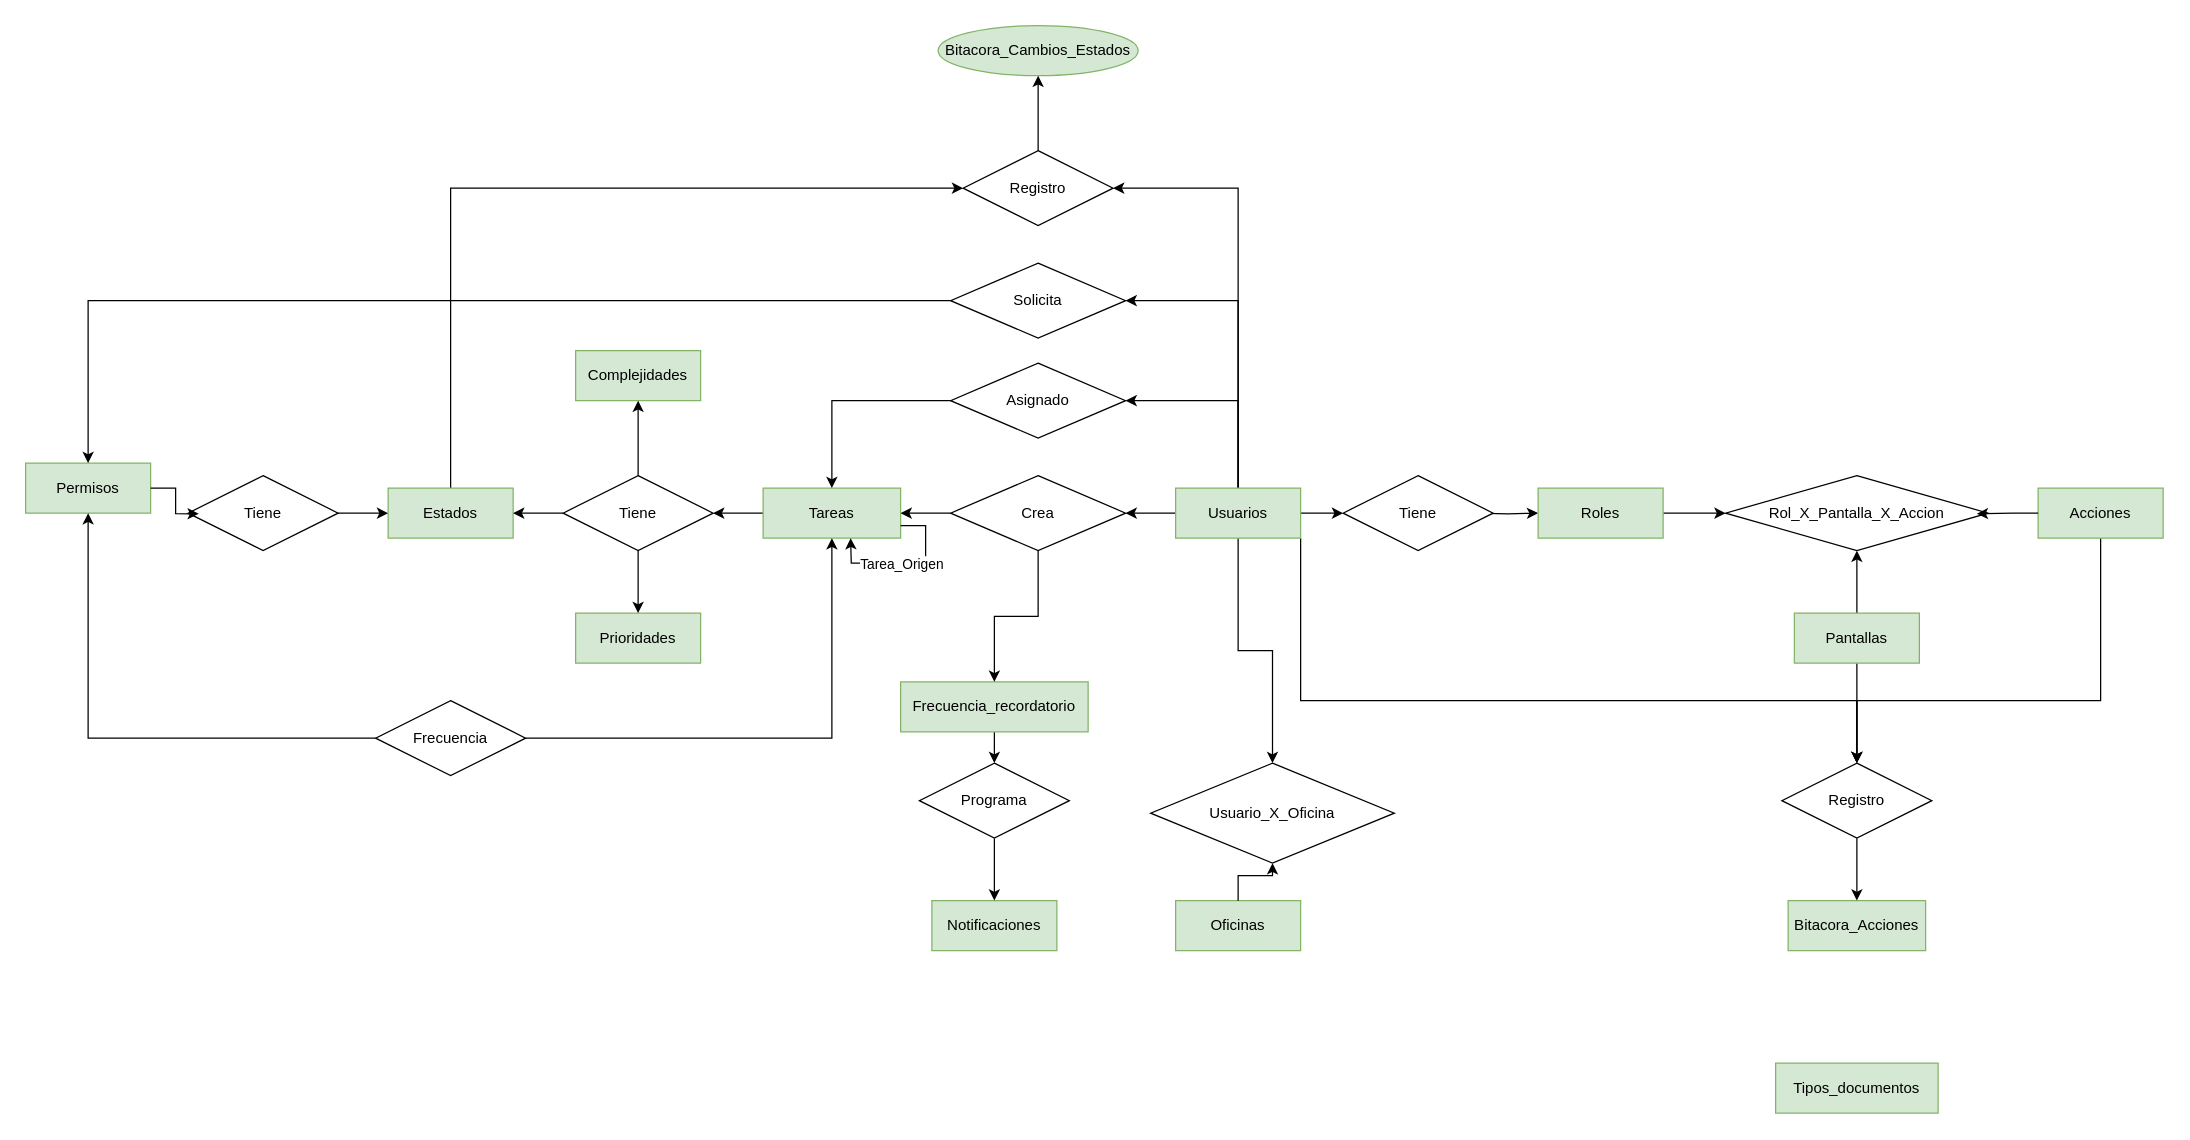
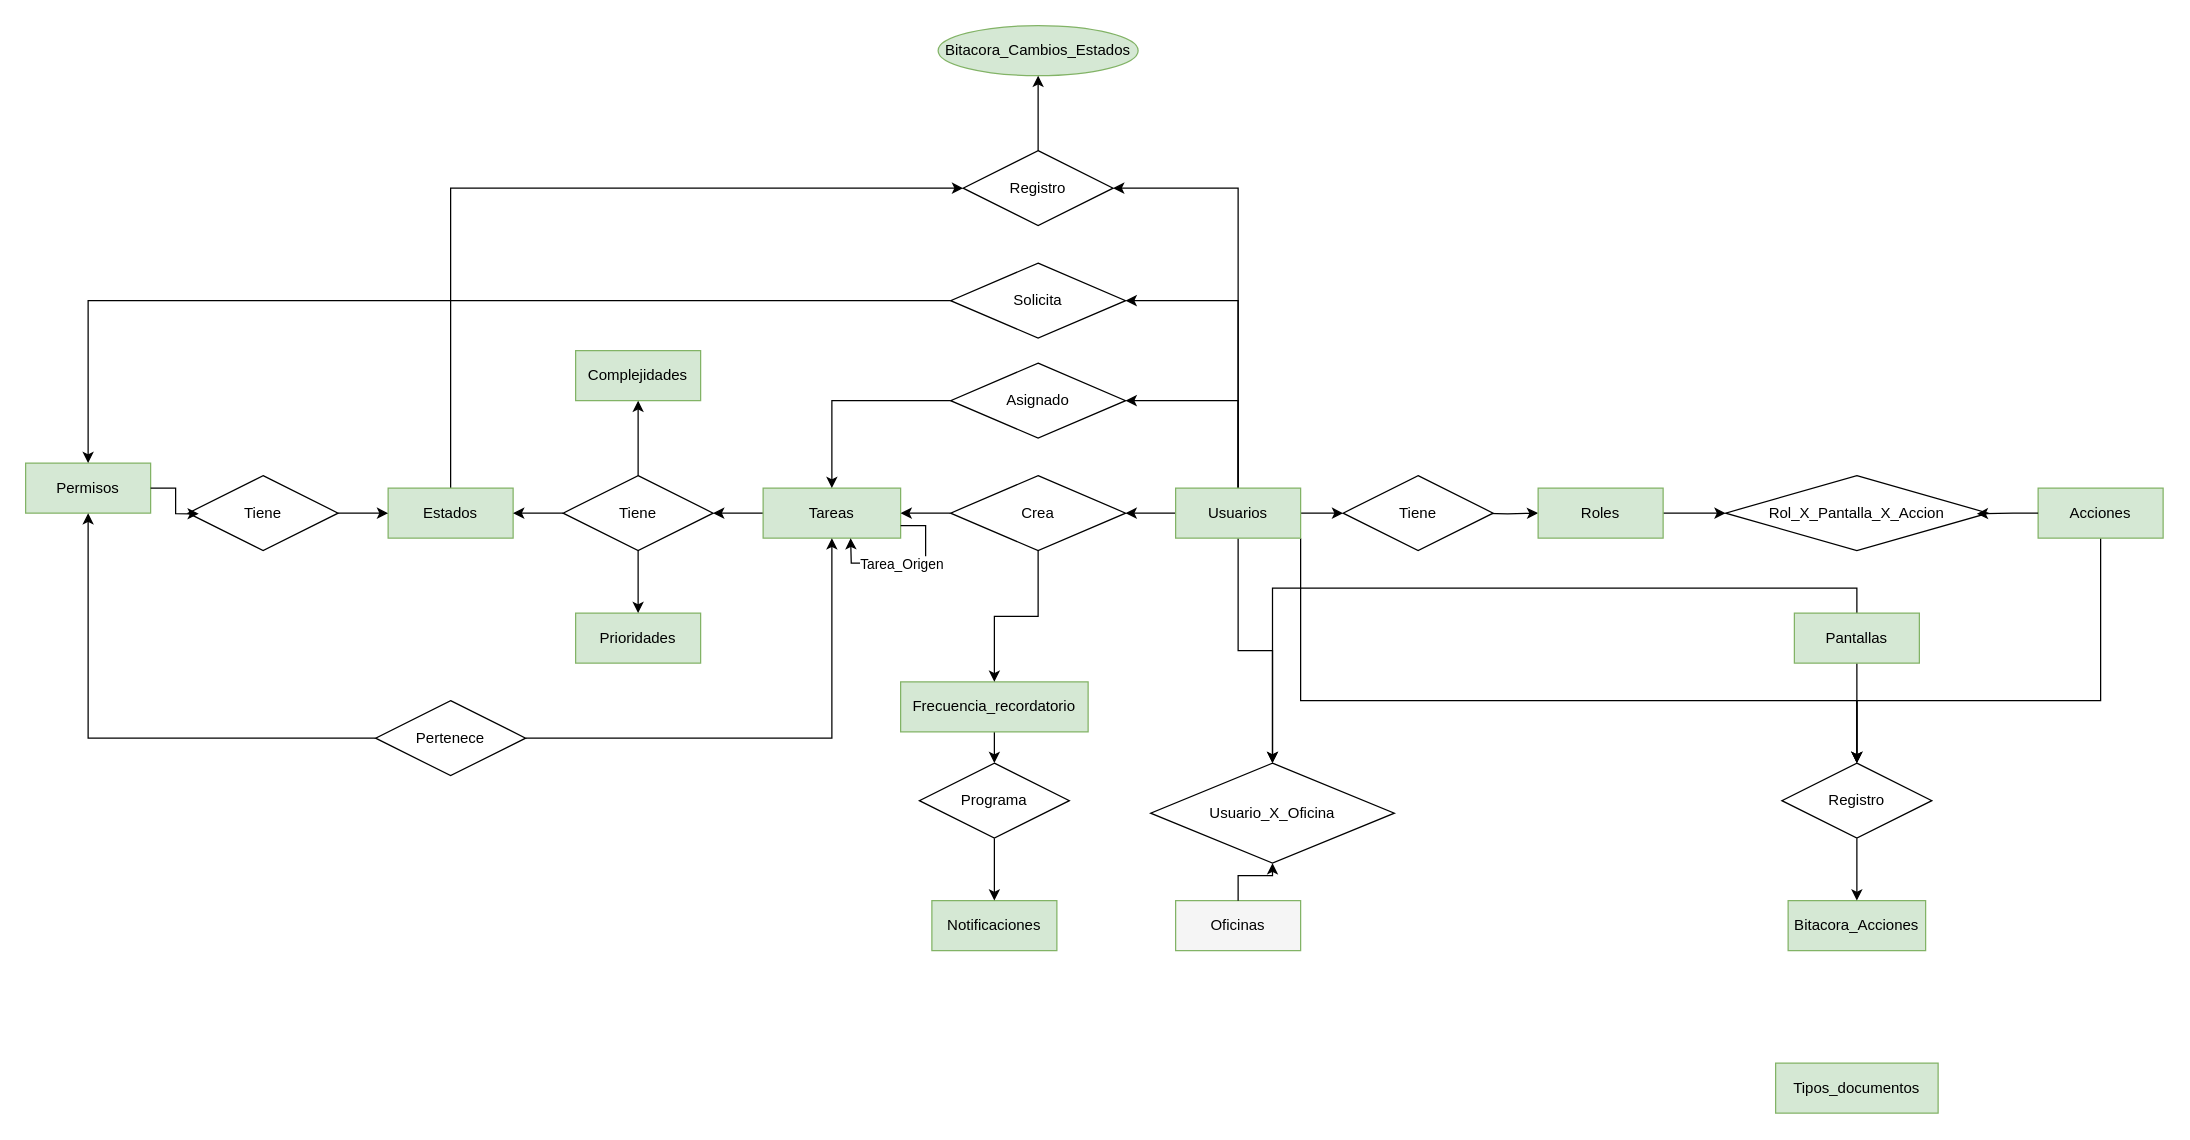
  <mxCell id="0" />
  <mxCell id="1" parent="0" />
  <mxCell id="2" style="edgeStyle=orthogonalEdgeStyle;rounded=0;orthogonalLoop=1;jettySize=auto;html=1;exitX=1;exitY=0.5;exitDx=0;exitDy=0;entryX=0;entryY=0.5;entryDx=0;entryDy=0;" edge="1" parent="1" target="13"><mxGeometry relative="1" as="geometry"><mxPoint x="1180" y="410" as="sourcePoint" /></mxGeometry></mxCell>
  <mxCell id="3" value="Tiene" style="shape=rhombus;perimeter=rhombusPerimeter;whiteSpace=wrap;html=1;align=center;" vertex="1" parent="1"><mxGeometry x="1074" y="380" width="120" height="60" as="geometry" /></mxCell>
  <mxCell id="4" style="edgeStyle=orthogonalEdgeStyle;rounded=0;orthogonalLoop=1;jettySize=auto;html=1;exitX=1;exitY=0.5;exitDx=0;exitDy=0;entryX=0;entryY=0.5;entryDx=0;entryDy=0;" edge="1" parent="1" source="11" target="3"><mxGeometry relative="1" as="geometry" /></mxCell>
  <mxCell id="5" style="edgeStyle=orthogonalEdgeStyle;rounded=0;orthogonalLoop=1;jettySize=auto;html=1;exitX=0.5;exitY=1;exitDx=0;exitDy=0;entryX=0.5;entryY=0;entryDx=0;entryDy=0;" edge="1" parent="1" source="11" target="61"><mxGeometry relative="1" as="geometry"><mxPoint x="990" y="500" as="targetPoint" /></mxGeometry></mxCell>
  <mxCell id="6" style="edgeStyle=orthogonalEdgeStyle;rounded=0;orthogonalLoop=1;jettySize=auto;html=1;exitX=0;exitY=0.5;exitDx=0;exitDy=0;entryX=1;entryY=0.5;entryDx=0;entryDy=0;" edge="1" parent="1" source="11" target="30"><mxGeometry relative="1" as="geometry" /></mxCell>
  <mxCell id="7" style="edgeStyle=orthogonalEdgeStyle;rounded=0;orthogonalLoop=1;jettySize=auto;html=1;exitX=0.5;exitY=0;exitDx=0;exitDy=0;entryX=1;entryY=0.5;entryDx=0;entryDy=0;" edge="1" parent="1" source="11" target="32"><mxGeometry relative="1" as="geometry" /></mxCell>
  <mxCell id="8" style="edgeStyle=orthogonalEdgeStyle;rounded=0;orthogonalLoop=1;jettySize=auto;html=1;exitX=0.5;exitY=0;exitDx=0;exitDy=0;entryX=1;entryY=0.5;entryDx=0;entryDy=0;" edge="1" parent="1" source="11" target="57"><mxGeometry relative="1" as="geometry" /></mxCell>
  <mxCell id="9" style="edgeStyle=orthogonalEdgeStyle;rounded=0;orthogonalLoop=1;jettySize=auto;html=1;exitX=0.5;exitY=0;exitDx=0;exitDy=0;entryX=1;entryY=0.5;entryDx=0;entryDy=0;" edge="1" parent="1" source="11" target="59"><mxGeometry relative="1" as="geometry" /></mxCell>
  <mxCell id="10" style="edgeStyle=orthogonalEdgeStyle;rounded=0;orthogonalLoop=1;jettySize=auto;html=1;exitX=1;exitY=1;exitDx=0;exitDy=0;entryX=0.5;entryY=0;entryDx=0;entryDy=0;" edge="1" parent="1" source="11" target="53"><mxGeometry relative="1" as="geometry"><Array as="points"><mxPoint x="1040" y="560" /><mxPoint x="1485" y="560" /></Array></mxGeometry></mxCell>
  <mxCell id="11" value="Usuarios" style="whiteSpace=wrap;html=1;align=center;fillColor=#d5e8d4;strokeColor=#82b366;" vertex="1" parent="1"><mxGeometry x="940" y="390" width="100" height="40" as="geometry" /></mxCell>
  <mxCell id="12" style="edgeStyle=orthogonalEdgeStyle;rounded=0;orthogonalLoop=1;jettySize=auto;html=1;exitX=1;exitY=0.5;exitDx=0;exitDy=0;entryX=0;entryY=0.5;entryDx=0;entryDy=0;" edge="1" parent="1" source="13" target="42"><mxGeometry relative="1" as="geometry" /></mxCell>
  <mxCell id="13" value="Roles" style="whiteSpace=wrap;html=1;align=center;fillColor=#d5e8d4;strokeColor=#82b366;" vertex="1" parent="1"><mxGeometry x="1230" y="390" width="100" height="40" as="geometry" /></mxCell>
  <mxCell id="14" style="edgeStyle=orthogonalEdgeStyle;rounded=0;orthogonalLoop=1;jettySize=auto;html=1;exitX=0;exitY=0.5;exitDx=0;exitDy=0;entryX=1;entryY=0.5;entryDx=0;entryDy=0;" edge="1" parent="1" source="15" target="36"><mxGeometry relative="1" as="geometry" /></mxCell>
  <mxCell id="15" value="Tareas" style="whiteSpace=wrap;html=1;align=center;fillColor=#d5e8d4;strokeColor=#82b366;" vertex="1" parent="1"><mxGeometry x="610" y="390" width="110" height="40" as="geometry" /></mxCell>
- <mxCell id="16" value="Oficinas" style="whiteSpace=wrap;html=1;align=center;fillColor=#d5e8d4;strokeColor=#82b366;" vertex="1" parent="1"><mxGeometry x="940" y="720" width="100" height="40" as="geometry" /></mxCell>
+ <mxCell id="16" value="Oficinas" style="whiteSpace=wrap;html=1;align=center;fillColor=#f5f5f5;strokeColor=#82b366;" vertex="1" parent="1"><mxGeometry x="940" y="720" width="100" height="40" as="geometry" /></mxCell>
  <mxCell id="17" style="edgeStyle=orthogonalEdgeStyle;rounded=0;orthogonalLoop=1;jettySize=auto;html=1;exitX=0.5;exitY=0;exitDx=0;exitDy=0;entryX=0;entryY=0.5;entryDx=0;entryDy=0;" edge="1" parent="1" source="18" target="59"><mxGeometry relative="1" as="geometry" /></mxCell>
  <mxCell id="18" value="Estados" style="whiteSpace=wrap;html=1;align=center;fillColor=#d5e8d4;strokeColor=#82b366;" vertex="1" parent="1"><mxGeometry x="310" y="390" width="100" height="40" as="geometry" /></mxCell>
  <mxCell id="19" value="Bitacora_Acciones" style="whiteSpace=wrap;html=1;align=center;fillColor=#d5e8d4;strokeColor=#82b366;" vertex="1" parent="1"><mxGeometry x="1430" y="720" width="110" height="40" as="geometry" /></mxCell>
  <mxCell id="20" value="Notificaciones" style="whiteSpace=wrap;html=1;align=center;fillColor=#d5e8d4;strokeColor=#82b366;" vertex="1" parent="1"><mxGeometry x="745" y="720" width="100" height="40" as="geometry" /></mxCell>
  <mxCell id="21" value="Permisos" style="whiteSpace=wrap;html=1;align=center;fillColor=#d5e8d4;strokeColor=#82b366;" vertex="1" parent="1"><mxGeometry x="20" y="370" width="100" height="40" as="geometry" /></mxCell>
  <mxCell id="22" style="edgeStyle=orthogonalEdgeStyle;rounded=0;orthogonalLoop=1;jettySize=auto;html=1;exitX=0.5;exitY=1;exitDx=0;exitDy=0;entryX=0.5;entryY=0;entryDx=0;entryDy=0;" edge="1" parent="1" source="23" target="55"><mxGeometry relative="1" as="geometry" /></mxCell>
  <mxCell id="23" value="Frecuencia_recordatorio" style="whiteSpace=wrap;html=1;align=center;fillColor=#d5e8d4;strokeColor=#82b366;" vertex="1" parent="1"><mxGeometry x="720" y="545" width="150" height="40" as="geometry" /></mxCell>
  <mxCell id="24" value="Bitacora_Cambios_Estados" style="ellipse;whiteSpace=wrap;html=1;align=center;fillColor=#d5e8d4;strokeColor=#82b366;" vertex="1" parent="1"><mxGeometry x="750" y="20" width="160" height="40" as="geometry" /></mxCell>
  <mxCell id="25" value="Complejidades" style="whiteSpace=wrap;html=1;align=center;fillColor=#d5e8d4;strokeColor=#82b366;" vertex="1" parent="1"><mxGeometry x="460" y="280" width="100" height="40" as="geometry" /></mxCell>
  <mxCell id="26" value="Prioridades" style="whiteSpace=wrap;html=1;align=center;fillColor=#d5e8d4;strokeColor=#82b366;" vertex="1" parent="1"><mxGeometry x="460" y="490" width="100" height="40" as="geometry" /></mxCell>
  <mxCell id="27" value="Tipos_documentos" style="whiteSpace=wrap;html=1;align=center;fillColor=#d5e8d4;strokeColor=#82b366;" vertex="1" parent="1"><mxGeometry x="1420" y="850" width="130" height="40" as="geometry" /></mxCell>
  <mxCell id="28" style="edgeStyle=orthogonalEdgeStyle;rounded=0;orthogonalLoop=1;jettySize=auto;html=1;exitX=0;exitY=0.5;exitDx=0;exitDy=0;" edge="1" parent="1" source="30" target="15"><mxGeometry relative="1" as="geometry" /></mxCell>
  <mxCell id="29" style="edgeStyle=orthogonalEdgeStyle;rounded=0;orthogonalLoop=1;jettySize=auto;html=1;exitX=0.5;exitY=1;exitDx=0;exitDy=0;entryX=0.5;entryY=0;entryDx=0;entryDy=0;" edge="1" parent="1" source="30" target="23"><mxGeometry relative="1" as="geometry" /></mxCell>
  <mxCell id="30" value="Crea" style="shape=rhombus;perimeter=rhombusPerimeter;whiteSpace=wrap;html=1;align=center;" vertex="1" parent="1"><mxGeometry x="760" y="380" width="140" height="60" as="geometry" /></mxCell>
  <mxCell id="31" style="edgeStyle=orthogonalEdgeStyle;rounded=0;orthogonalLoop=1;jettySize=auto;html=1;exitX=0;exitY=0.5;exitDx=0;exitDy=0;" edge="1" parent="1" source="32" target="15"><mxGeometry relative="1" as="geometry" /></mxCell>
  <mxCell id="32" value="Asignado" style="shape=rhombus;perimeter=rhombusPerimeter;whiteSpace=wrap;html=1;align=center;" vertex="1" parent="1"><mxGeometry x="760" y="290" width="140" height="60" as="geometry" /></mxCell>
  <mxCell id="33" style="edgeStyle=orthogonalEdgeStyle;rounded=0;orthogonalLoop=1;jettySize=auto;html=1;exitX=0;exitY=0.5;exitDx=0;exitDy=0;" edge="1" parent="1" source="36" target="18"><mxGeometry relative="1" as="geometry" /></mxCell>
  <mxCell id="34" style="edgeStyle=orthogonalEdgeStyle;rounded=0;orthogonalLoop=1;jettySize=auto;html=1;exitX=0.5;exitY=1;exitDx=0;exitDy=0;entryX=0.5;entryY=0;entryDx=0;entryDy=0;" edge="1" parent="1" source="36" target="26"><mxGeometry relative="1" as="geometry" /></mxCell>
  <mxCell id="35" style="edgeStyle=orthogonalEdgeStyle;rounded=0;orthogonalLoop=1;jettySize=auto;html=1;exitX=0.5;exitY=0;exitDx=0;exitDy=0;entryX=0.5;entryY=1;entryDx=0;entryDy=0;" edge="1" parent="1" source="36" target="25"><mxGeometry relative="1" as="geometry" /></mxCell>
  <mxCell id="36" value="Tiene" style="shape=rhombus;perimeter=rhombusPerimeter;whiteSpace=wrap;html=1;align=center;" vertex="1" parent="1"><mxGeometry x="450" y="380" width="120" height="60" as="geometry" /></mxCell>
- <mxCell id="37" style="edgeStyle=orthogonalEdgeStyle;rounded=0;orthogonalLoop=1;jettySize=auto;html=1;exitX=0.5;exitY=0;exitDx=0;exitDy=0;entryX=0.5;entryY=1;entryDx=0;entryDy=0;" edge="1" parent="1" source="39" target="42"><mxGeometry relative="1" as="geometry" /></mxCell>
+ <mxCell id="37" style="edgeStyle=orthogonalEdgeStyle;rounded=0;orthogonalLoop=1;jettySize=auto;html=1;exitX=0.5;exitY=0;exitDx=0;exitDy=0;" edge="1" parent="1" source="39" target="61"><mxGeometry relative="1" as="geometry" /></mxCell>
  <mxCell id="38" style="edgeStyle=orthogonalEdgeStyle;rounded=0;orthogonalLoop=1;jettySize=auto;html=1;exitX=0.5;exitY=1;exitDx=0;exitDy=0;" edge="1" parent="1" source="39" target="53"><mxGeometry relative="1" as="geometry" /></mxCell>
  <mxCell id="39" value="Pantallas" style="whiteSpace=wrap;html=1;align=center;fillColor=#d5e8d4;strokeColor=#82b366;" vertex="1" parent="1"><mxGeometry x="1435" y="490" width="100" height="40" as="geometry" /></mxCell>
  <mxCell id="40" style="edgeStyle=orthogonalEdgeStyle;rounded=0;orthogonalLoop=1;jettySize=auto;html=1;exitX=0.5;exitY=1;exitDx=0;exitDy=0;" edge="1" parent="1" source="41" target="53"><mxGeometry relative="1" as="geometry"><Array as="points"><mxPoint x="1680" y="560" /><mxPoint x="1485" y="560" /></Array></mxGeometry></mxCell>
  <mxCell id="41" value="Acciones" style="whiteSpace=wrap;html=1;align=center;fillColor=#d5e8d4;strokeColor=#82b366;" vertex="1" parent="1"><mxGeometry x="1630" y="390" width="100" height="40" as="geometry" /></mxCell>
  <mxCell id="42" value="Rol_X_Pantalla_X_Accion" style="shape=rhombus;perimeter=rhombusPerimeter;whiteSpace=wrap;html=1;align=center;" vertex="1" parent="1"><mxGeometry x="1380" y="380" width="210" height="60" as="geometry" /></mxCell>
  <mxCell id="43" style="edgeStyle=orthogonalEdgeStyle;rounded=0;orthogonalLoop=1;jettySize=auto;html=1;exitX=0;exitY=0.5;exitDx=0;exitDy=0;entryX=0.957;entryY=0.509;entryDx=0;entryDy=0;entryPerimeter=0;" edge="1" parent="1" source="41" target="42"><mxGeometry relative="1" as="geometry" /></mxCell>
  <mxCell id="44" style="edgeStyle=orthogonalEdgeStyle;rounded=0;orthogonalLoop=1;jettySize=auto;html=1;exitX=1;exitY=0.5;exitDx=0;exitDy=0;entryX=0;entryY=0.5;entryDx=0;entryDy=0;" edge="1" parent="1" source="45" target="18"><mxGeometry relative="1" as="geometry" /></mxCell>
  <mxCell id="45" value="Tiene" style="shape=rhombus;perimeter=rhombusPerimeter;whiteSpace=wrap;html=1;align=center;" vertex="1" parent="1"><mxGeometry x="150" y="380" width="120" height="60" as="geometry" /></mxCell>
  <mxCell id="46" style="edgeStyle=orthogonalEdgeStyle;rounded=0;orthogonalLoop=1;jettySize=auto;html=1;exitX=1;exitY=0.5;exitDx=0;exitDy=0;entryX=0.071;entryY=0.509;entryDx=0;entryDy=0;entryPerimeter=0;" edge="1" parent="1" source="21" target="45"><mxGeometry relative="1" as="geometry" /></mxCell>
  <mxCell id="47" style="edgeStyle=orthogonalEdgeStyle;rounded=0;orthogonalLoop=1;jettySize=auto;html=1;exitX=0;exitY=0.5;exitDx=0;exitDy=0;entryX=0.5;entryY=1;entryDx=0;entryDy=0;" edge="1" parent="1" source="49" target="21"><mxGeometry relative="1" as="geometry" /></mxCell>
  <mxCell id="48" style="edgeStyle=orthogonalEdgeStyle;rounded=0;orthogonalLoop=1;jettySize=auto;html=1;exitX=1;exitY=0.5;exitDx=0;exitDy=0;entryX=0.5;entryY=1;entryDx=0;entryDy=0;" edge="1" parent="1" source="49" target="15"><mxGeometry relative="1" as="geometry" /></mxCell>
- <mxCell id="49" value="Frecuencia" style="shape=rhombus;perimeter=rhombusPerimeter;whiteSpace=wrap;html=1;align=center;" vertex="1" parent="1"><mxGeometry x="300" y="560" width="120" height="60" as="geometry" /></mxCell>
+ <mxCell id="49" value="Pertenece" style="shape=rhombus;perimeter=rhombusPerimeter;whiteSpace=wrap;html=1;align=center;" vertex="1" parent="1"><mxGeometry x="300" y="560" width="120" height="60" as="geometry" /></mxCell>
  <mxCell id="50" style="edgeStyle=orthogonalEdgeStyle;rounded=0;orthogonalLoop=1;jettySize=auto;html=1;exitX=1;exitY=0.75;exitDx=0;exitDy=0;" edge="1" parent="1" source="15"><mxGeometry relative="1" as="geometry"><mxPoint x="680" y="430" as="targetPoint" /></mxGeometry></mxCell>
  <mxCell id="51" value="Tarea_Origen" style="edgeLabel;html=1;align=center;verticalAlign=middle;resizable=0;points=[];" vertex="1" connectable="0" parent="50"><mxGeometry x="0.204" y="3" relative="1" as="geometry"><mxPoint x="8" y="-3" as="offset" /></mxGeometry></mxCell>
  <mxCell id="52" style="edgeStyle=orthogonalEdgeStyle;rounded=0;orthogonalLoop=1;jettySize=auto;html=1;exitX=0.5;exitY=1;exitDx=0;exitDy=0;" edge="1" parent="1" source="53" target="19"><mxGeometry relative="1" as="geometry" /></mxCell>
  <mxCell id="53" value="Registro" style="shape=rhombus;perimeter=rhombusPerimeter;whiteSpace=wrap;html=1;align=center;" vertex="1" parent="1"><mxGeometry x="1425" y="610" width="120" height="60" as="geometry" /></mxCell>
  <mxCell id="54" style="edgeStyle=orthogonalEdgeStyle;rounded=0;orthogonalLoop=1;jettySize=auto;html=1;exitX=0.5;exitY=1;exitDx=0;exitDy=0;entryX=0.5;entryY=0;entryDx=0;entryDy=0;" edge="1" parent="1" source="55" target="20"><mxGeometry relative="1" as="geometry" /></mxCell>
  <mxCell id="55" value="Programa" style="shape=rhombus;perimeter=rhombusPerimeter;whiteSpace=wrap;html=1;align=center;" vertex="1" parent="1"><mxGeometry x="735" y="610" width="120" height="60" as="geometry" /></mxCell>
  <mxCell id="56" style="edgeStyle=orthogonalEdgeStyle;rounded=0;orthogonalLoop=1;jettySize=auto;html=1;exitX=0;exitY=0.5;exitDx=0;exitDy=0;entryX=0.5;entryY=0;entryDx=0;entryDy=0;" edge="1" parent="1" source="57" target="21"><mxGeometry relative="1" as="geometry" /></mxCell>
  <mxCell id="57" value="Solicita" style="shape=rhombus;perimeter=rhombusPerimeter;whiteSpace=wrap;html=1;align=center;" vertex="1" parent="1"><mxGeometry x="760" y="210" width="140" height="60" as="geometry" /></mxCell>
  <mxCell id="58" style="edgeStyle=orthogonalEdgeStyle;rounded=0;orthogonalLoop=1;jettySize=auto;html=1;exitX=0.5;exitY=0;exitDx=0;exitDy=0;entryX=0.5;entryY=1;entryDx=0;entryDy=0;" edge="1" parent="1" source="59" target="24"><mxGeometry relative="1" as="geometry" /></mxCell>
  <mxCell id="59" value="Registro" style="shape=rhombus;perimeter=rhombusPerimeter;whiteSpace=wrap;html=1;align=center;" vertex="1" parent="1"><mxGeometry x="770" y="120" width="120" height="60" as="geometry" /></mxCell>
  <mxCell id="60" value="" style="edgeStyle=orthogonalEdgeStyle;rounded=0;orthogonalLoop=1;jettySize=auto;html=1;exitX=0.5;exitY=0;exitDx=0;exitDy=0;entryX=0.5;entryY=1;entryDx=0;entryDy=0;" edge="1" parent="1" source="16" target="61"><mxGeometry relative="1" as="geometry"><mxPoint x="990" y="830" as="sourcePoint" /><mxPoint x="990" y="560" as="targetPoint" /></mxGeometry></mxCell>
  <mxCell id="61" value="Usuario_X_Oficina" style="shape=rhombus;perimeter=rhombusPerimeter;whiteSpace=wrap;html=1;align=center;" vertex="1" parent="1"><mxGeometry x="920" y="610" width="195" height="80" as="geometry" /></mxCell>
